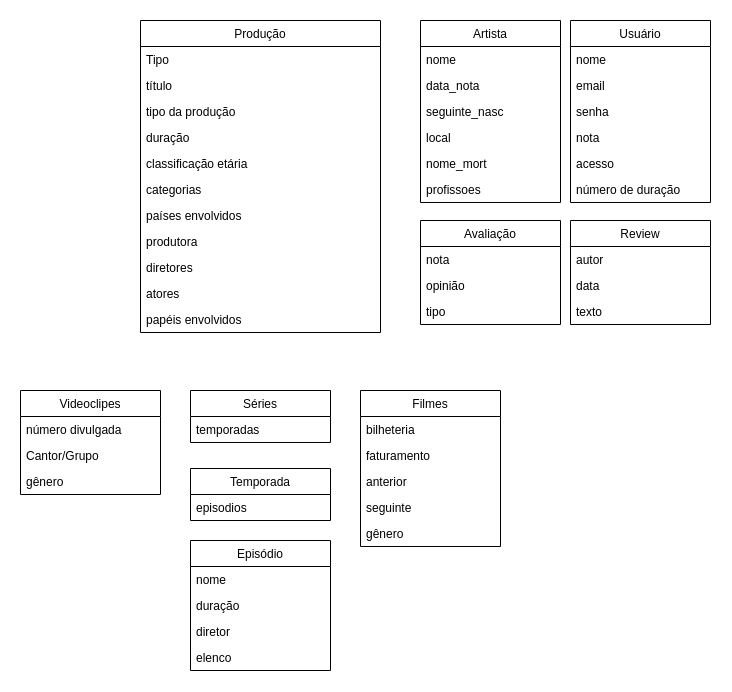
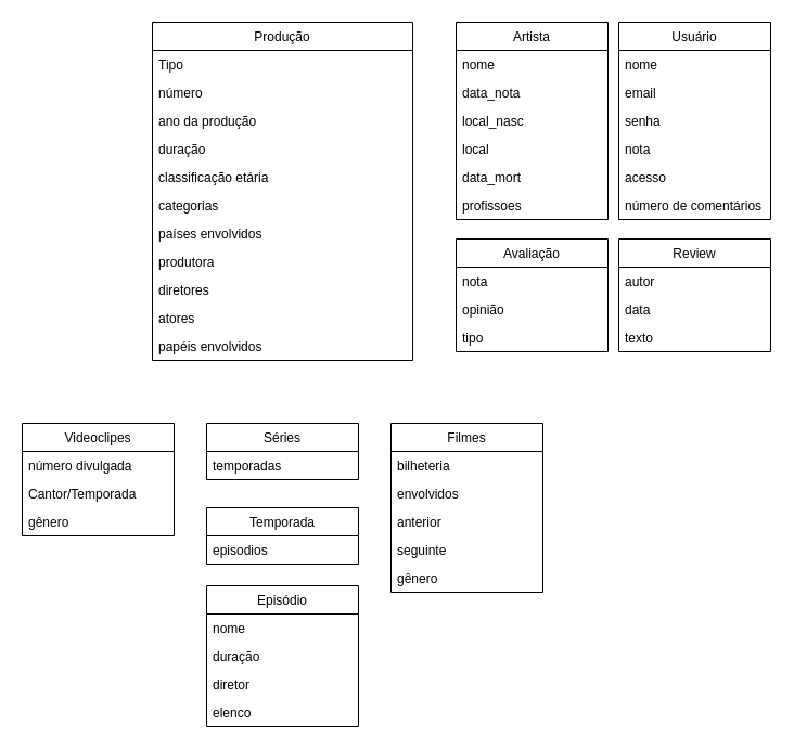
  <mxCell id="0" />
  <mxCell id="1" parent="0" />
  <mxCell id="2" value="Produção" style="swimlane;fontStyle=0;childLayout=stackLayout;horizontal=1;startSize=26;fillColor=none;horizontalStack=0;resizeParent=1;resizeParentMax=0;resizeLast=0;collapsible=1;marginBottom=0;" parent="1" vertex="1"><mxGeometry x="140" y="20" width="240" height="312" as="geometry" /></mxCell>
  <mxCell id="3" value="Tipo" style="text;strokeColor=none;fillColor=none;align=left;verticalAlign=top;spacingLeft=4;spacingRight=4;overflow=hidden;rotatable=0;points=[[0,0.5],[1,0.5]];portConstraint=eastwest;" parent="2" vertex="1"><mxGeometry y="26" width="240" height="26" as="geometry" /></mxCell>
- <mxCell id="4" value="título" style="text;strokeColor=none;fillColor=none;align=left;verticalAlign=top;spacingLeft=4;spacingRight=4;overflow=hidden;rotatable=0;points=[[0,0.5],[1,0.5]];portConstraint=eastwest;" parent="2" vertex="1"><mxGeometry y="52" width="240" height="26" as="geometry" /></mxCell>
- <mxCell id="5" value="tipo da produção" style="text;strokeColor=none;fillColor=none;align=left;verticalAlign=top;spacingLeft=4;spacingRight=4;overflow=hidden;rotatable=0;points=[[0,0.5],[1,0.5]];portConstraint=eastwest;" parent="2" vertex="1"><mxGeometry y="78" width="240" height="26" as="geometry" /></mxCell>
+ <mxCell id="4" value="número" style="text;strokeColor=none;fillColor=none;align=left;verticalAlign=top;spacingLeft=4;spacingRight=4;overflow=hidden;rotatable=0;points=[[0,0.5],[1,0.5]];portConstraint=eastwest;" parent="2" vertex="1"><mxGeometry y="52" width="240" height="26" as="geometry" /></mxCell>
+ <mxCell id="5" value="ano da produção" style="text;strokeColor=none;fillColor=none;align=left;verticalAlign=top;spacingLeft=4;spacingRight=4;overflow=hidden;rotatable=0;points=[[0,0.5],[1,0.5]];portConstraint=eastwest;" parent="2" vertex="1"><mxGeometry y="78" width="240" height="26" as="geometry" /></mxCell>
  <mxCell id="6" value="duração" style="text;strokeColor=none;fillColor=none;align=left;verticalAlign=top;spacingLeft=4;spacingRight=4;overflow=hidden;rotatable=0;points=[[0,0.5],[1,0.5]];portConstraint=eastwest;" parent="2" vertex="1"><mxGeometry y="104" width="240" height="26" as="geometry" /></mxCell>
  <mxCell id="7" value="classificação etária" style="text;strokeColor=none;fillColor=none;align=left;verticalAlign=top;spacingLeft=4;spacingRight=4;overflow=hidden;rotatable=0;points=[[0,0.5],[1,0.5]];portConstraint=eastwest;" parent="2" vertex="1"><mxGeometry y="130" width="240" height="26" as="geometry" /></mxCell>
  <mxCell id="8" value="categorias" style="text;strokeColor=none;fillColor=none;align=left;verticalAlign=top;spacingLeft=4;spacingRight=4;overflow=hidden;rotatable=0;points=[[0,0.5],[1,0.5]];portConstraint=eastwest;" parent="2" vertex="1"><mxGeometry y="156" width="240" height="26" as="geometry" /></mxCell>
  <mxCell id="9" value="países   envolvidos" style="text;strokeColor=none;fillColor=none;align=left;verticalAlign=top;spacingLeft=4;spacingRight=4;overflow=hidden;rotatable=0;points=[[0,0.5],[1,0.5]];portConstraint=eastwest;" parent="2" vertex="1"><mxGeometry y="182" width="240" height="26" as="geometry" /></mxCell>
  <mxCell id="10" value="produtora" style="text;strokeColor=none;fillColor=none;align=left;verticalAlign=top;spacingLeft=4;spacingRight=4;overflow=hidden;rotatable=0;points=[[0,0.5],[1,0.5]];portConstraint=eastwest;" parent="2" vertex="1"><mxGeometry y="208" width="240" height="26" as="geometry" /></mxCell>
  <mxCell id="11" value="diretores" style="text;strokeColor=none;fillColor=none;align=left;verticalAlign=top;spacingLeft=4;spacingRight=4;overflow=hidden;rotatable=0;points=[[0,0.5],[1,0.5]];portConstraint=eastwest;" parent="2" vertex="1"><mxGeometry y="234" width="240" height="26" as="geometry" /></mxCell>
  <mxCell id="12" value="atores" style="text;strokeColor=none;fillColor=none;align=left;verticalAlign=top;spacingLeft=4;spacingRight=4;overflow=hidden;rotatable=0;points=[[0,0.5],[1,0.5]];portConstraint=eastwest;" parent="2" vertex="1"><mxGeometry y="260" width="240" height="26" as="geometry" /></mxCell>
  <mxCell id="13" value="papéis envolvidos" style="text;strokeColor=none;fillColor=none;align=left;verticalAlign=top;spacingLeft=4;spacingRight=4;overflow=hidden;rotatable=0;points=[[0,0.5],[1,0.5]];portConstraint=eastwest;" parent="2" vertex="1"><mxGeometry y="286" width="240" height="26" as="geometry" /></mxCell>
  <mxCell id="14" value="Filmes" style="swimlane;fontStyle=0;childLayout=stackLayout;horizontal=1;startSize=26;fillColor=none;horizontalStack=0;resizeParent=1;resizeParentMax=0;resizeLast=0;collapsible=1;marginBottom=0;" parent="1" vertex="1"><mxGeometry x="360" y="390" width="140" height="156" as="geometry" /></mxCell>
  <mxCell id="15" value="bilheteria " style="text;strokeColor=none;fillColor=none;align=left;verticalAlign=top;spacingLeft=4;spacingRight=4;overflow=hidden;rotatable=0;points=[[0,0.5],[1,0.5]];portConstraint=eastwest;" parent="14" vertex="1"><mxGeometry y="26" width="140" height="26" as="geometry" /></mxCell>
- <mxCell id="16" value="faturamento" style="text;strokeColor=none;fillColor=none;align=left;verticalAlign=top;spacingLeft=4;spacingRight=4;overflow=hidden;rotatable=0;points=[[0,0.5],[1,0.5]];portConstraint=eastwest;" parent="14" vertex="1"><mxGeometry y="52" width="140" height="26" as="geometry" /></mxCell>
+ <mxCell id="16" value="envolvidos" style="text;strokeColor=none;fillColor=none;align=left;verticalAlign=top;spacingLeft=4;spacingRight=4;overflow=hidden;rotatable=0;points=[[0,0.5],[1,0.5]];portConstraint=eastwest;" parent="14" vertex="1"><mxGeometry y="52" width="140" height="26" as="geometry" /></mxCell>
  <mxCell id="17" value="anterior" style="text;strokeColor=none;fillColor=none;align=left;verticalAlign=top;spacingLeft=4;spacingRight=4;overflow=hidden;rotatable=0;points=[[0,0.5],[1,0.5]];portConstraint=eastwest;" parent="14" vertex="1"><mxGeometry y="78" width="140" height="26" as="geometry" /></mxCell>
  <mxCell id="18" value="seguinte" style="text;strokeColor=none;fillColor=none;align=left;verticalAlign=top;spacingLeft=4;spacingRight=4;overflow=hidden;rotatable=0;points=[[0,0.5],[1,0.5]];portConstraint=eastwest;" parent="14" vertex="1"><mxGeometry y="104" width="140" height="26" as="geometry" /></mxCell>
  <mxCell id="19" value="gênero" style="text;strokeColor=none;fillColor=none;align=left;verticalAlign=top;spacingLeft=4;spacingRight=4;overflow=hidden;rotatable=0;points=[[0,0.5],[1,0.5]];portConstraint=eastwest;" vertex="1" parent="14"><mxGeometry y="130" width="140" height="26" as="geometry" /></mxCell>
  <mxCell id="20" value="Séries" style="swimlane;fontStyle=0;childLayout=stackLayout;horizontal=1;startSize=26;fillColor=none;horizontalStack=0;resizeParent=1;resizeParentMax=0;resizeLast=0;collapsible=1;marginBottom=0;" parent="1" vertex="1"><mxGeometry x="190" y="390" width="140" height="52" as="geometry" /></mxCell>
  <mxCell id="21" value="temporadas " style="text;strokeColor=none;fillColor=none;align=left;verticalAlign=top;spacingLeft=4;spacingRight=4;overflow=hidden;rotatable=0;points=[[0,0.5],[1,0.5]];portConstraint=eastwest;" parent="20" vertex="1"><mxGeometry y="26" width="140" height="26" as="geometry" /></mxCell>
  <mxCell id="22" value=" Videoclipes" style="swimlane;fontStyle=0;childLayout=stackLayout;horizontal=1;startSize=26;fillColor=none;horizontalStack=0;resizeParent=1;resizeParentMax=0;resizeLast=0;collapsible=1;marginBottom=0;" parent="1" vertex="1"><mxGeometry x="20" y="390" width="140" height="104" as="geometry" /></mxCell>
  <mxCell id="23" value=" número divulgada" style="text;strokeColor=none;fillColor=none;align=left;verticalAlign=top;spacingLeft=4;spacingRight=4;overflow=hidden;rotatable=0;points=[[0,0.5],[1,0.5]];portConstraint=eastwest;" parent="22" vertex="1"><mxGeometry y="26" width="140" height="26" as="geometry" /></mxCell>
- <mxCell id="24" value="Cantor/Grupo" style="text;strokeColor=none;fillColor=none;align=left;verticalAlign=top;spacingLeft=4;spacingRight=4;overflow=hidden;rotatable=0;points=[[0,0.5],[1,0.5]];portConstraint=eastwest;" parent="22" vertex="1"><mxGeometry y="52" width="140" height="26" as="geometry" /></mxCell>
+ <mxCell id="24" value="Cantor/Temporada" style="text;strokeColor=none;fillColor=none;align=left;verticalAlign=top;spacingLeft=4;spacingRight=4;overflow=hidden;rotatable=0;points=[[0,0.5],[1,0.5]];portConstraint=eastwest;" parent="22" vertex="1"><mxGeometry y="52" width="140" height="26" as="geometry" /></mxCell>
  <mxCell id="25" value="gênero" style="text;strokeColor=none;fillColor=none;align=left;verticalAlign=top;spacingLeft=4;spacingRight=4;overflow=hidden;rotatable=0;points=[[0,0.5],[1,0.5]];portConstraint=eastwest;" parent="22" vertex="1"><mxGeometry y="78" width="140" height="26" as="geometry" /></mxCell>
  <mxCell id="26" value="Temporada" style="swimlane;fontStyle=0;childLayout=stackLayout;horizontal=1;startSize=26;fillColor=none;horizontalStack=0;resizeParent=1;resizeParentMax=0;resizeLast=0;collapsible=1;marginBottom=0;" parent="1" vertex="1"><mxGeometry x="190" y="468" width="140" height="52" as="geometry" /></mxCell>
  <mxCell id="27" value="episodios" style="text;strokeColor=none;fillColor=none;align=left;verticalAlign=top;spacingLeft=4;spacingRight=4;overflow=hidden;rotatable=0;points=[[0,0.5],[1,0.5]];portConstraint=eastwest;" parent="26" vertex="1"><mxGeometry y="26" width="140" height="26" as="geometry" /></mxCell>
  <mxCell id="28" value="Artista" style="swimlane;fontStyle=0;childLayout=stackLayout;horizontal=1;startSize=26;fillColor=none;horizontalStack=0;resizeParent=1;resizeParentMax=0;resizeLast=0;collapsible=1;marginBottom=0;" parent="1" vertex="1"><mxGeometry x="420" y="20" width="140" height="182" as="geometry" /></mxCell>
  <mxCell id="29" value="nome" style="text;strokeColor=none;fillColor=none;align=left;verticalAlign=top;spacingLeft=4;spacingRight=4;overflow=hidden;rotatable=0;points=[[0,0.5],[1,0.5]];portConstraint=eastwest;" parent="28" vertex="1"><mxGeometry y="26" width="140" height="26" as="geometry" /></mxCell>
  <mxCell id="30" value="data_nota" style="text;strokeColor=none;fillColor=none;align=left;verticalAlign=top;spacingLeft=4;spacingRight=4;overflow=hidden;rotatable=0;points=[[0,0.5],[1,0.5]];portConstraint=eastwest;" parent="28" vertex="1"><mxGeometry y="52" width="140" height="26" as="geometry" /></mxCell>
- <mxCell id="31" value="seguinte_nasc" style="text;strokeColor=none;fillColor=none;align=left;verticalAlign=top;spacingLeft=4;spacingRight=4;overflow=hidden;rotatable=0;points=[[0,0.5],[1,0.5]];portConstraint=eastwest;" parent="28" vertex="1"><mxGeometry y="78" width="140" height="26" as="geometry" /></mxCell>
+ <mxCell id="31" value="local_nasc" style="text;strokeColor=none;fillColor=none;align=left;verticalAlign=top;spacingLeft=4;spacingRight=4;overflow=hidden;rotatable=0;points=[[0,0.5],[1,0.5]];portConstraint=eastwest;" parent="28" vertex="1"><mxGeometry y="78" width="140" height="26" as="geometry" /></mxCell>
  <mxCell id="32" value="local" style="text;strokeColor=none;fillColor=none;align=left;verticalAlign=top;spacingLeft=4;spacingRight=4;overflow=hidden;rotatable=0;points=[[0,0.5],[1,0.5]];portConstraint=eastwest;" parent="28" vertex="1"><mxGeometry y="104" width="140" height="26" as="geometry" /></mxCell>
- <mxCell id="33" value="nome_mort" style="text;strokeColor=none;fillColor=none;align=left;verticalAlign=top;spacingLeft=4;spacingRight=4;overflow=hidden;rotatable=0;points=[[0,0.5],[1,0.5]];portConstraint=eastwest;" parent="28" vertex="1"><mxGeometry y="130" width="140" height="26" as="geometry" /></mxCell>
+ <mxCell id="33" value="data_mort" style="text;strokeColor=none;fillColor=none;align=left;verticalAlign=top;spacingLeft=4;spacingRight=4;overflow=hidden;rotatable=0;points=[[0,0.5],[1,0.5]];portConstraint=eastwest;" parent="28" vertex="1"><mxGeometry y="130" width="140" height="26" as="geometry" /></mxCell>
  <mxCell id="34" value="profissoes" style="text;strokeColor=none;fillColor=none;align=left;verticalAlign=top;spacingLeft=4;spacingRight=4;overflow=hidden;rotatable=0;points=[[0,0.5],[1,0.5]];portConstraint=eastwest;" parent="28" vertex="1"><mxGeometry y="156" width="140" height="26" as="geometry" /></mxCell>
  <mxCell id="35" value="Avaliação" style="swimlane;fontStyle=0;childLayout=stackLayout;horizontal=1;startSize=26;fillColor=none;horizontalStack=0;resizeParent=1;resizeParentMax=0;resizeLast=0;collapsible=1;marginBottom=0;" vertex="1" parent="1"><mxGeometry x="420" y="220" width="140" height="104" as="geometry" /></mxCell>
  <mxCell id="36" value="nota" style="text;strokeColor=none;fillColor=none;align=left;verticalAlign=top;spacingLeft=4;spacingRight=4;overflow=hidden;rotatable=0;points=[[0,0.5],[1,0.5]];portConstraint=eastwest;" vertex="1" parent="35"><mxGeometry y="26" width="140" height="26" as="geometry" /></mxCell>
  <mxCell id="37" value="opinião" style="text;strokeColor=none;fillColor=none;align=left;verticalAlign=top;spacingLeft=4;spacingRight=4;overflow=hidden;rotatable=0;points=[[0,0.5],[1,0.5]];portConstraint=eastwest;" vertex="1" parent="35"><mxGeometry y="52" width="140" height="26" as="geometry" /></mxCell>
  <mxCell id="38" value="tipo" style="text;strokeColor=none;fillColor=none;align=left;verticalAlign=top;spacingLeft=4;spacingRight=4;overflow=hidden;rotatable=0;points=[[0,0.5],[1,0.5]];portConstraint=eastwest;" vertex="1" parent="35"><mxGeometry y="78" width="140" height="26" as="geometry" /></mxCell>
  <mxCell id="39" value="Usuário" style="swimlane;fontStyle=0;childLayout=stackLayout;horizontal=1;startSize=26;fillColor=none;horizontalStack=0;resizeParent=1;resizeParentMax=0;resizeLast=0;collapsible=1;marginBottom=0;" vertex="1" parent="1"><mxGeometry x="570" y="20" width="140" height="182" as="geometry" /></mxCell>
  <mxCell id="40" value="nome" style="text;strokeColor=none;fillColor=none;align=left;verticalAlign=top;spacingLeft=4;spacingRight=4;overflow=hidden;rotatable=0;points=[[0,0.5],[1,0.5]];portConstraint=eastwest;" vertex="1" parent="39"><mxGeometry y="26" width="140" height="26" as="geometry" /></mxCell>
  <mxCell id="41" value="email" style="text;strokeColor=none;fillColor=none;align=left;verticalAlign=top;spacingLeft=4;spacingRight=4;overflow=hidden;rotatable=0;points=[[0,0.5],[1,0.5]];portConstraint=eastwest;" vertex="1" parent="39"><mxGeometry y="52" width="140" height="26" as="geometry" /></mxCell>
  <mxCell id="42" value="senha" style="text;strokeColor=none;fillColor=none;align=left;verticalAlign=top;spacingLeft=4;spacingRight=4;overflow=hidden;rotatable=0;points=[[0,0.5],[1,0.5]];portConstraint=eastwest;" vertex="1" parent="39"><mxGeometry y="78" width="140" height="26" as="geometry" /></mxCell>
  <mxCell id="43" value="nota" style="text;strokeColor=none;fillColor=none;align=left;verticalAlign=top;spacingLeft=4;spacingRight=4;overflow=hidden;rotatable=0;points=[[0,0.5],[1,0.5]];portConstraint=eastwest;" vertex="1" parent="39"><mxGeometry y="104" width="140" height="26" as="geometry" /></mxCell>
  <mxCell id="44" value="acesso" style="text;strokeColor=none;fillColor=none;align=left;verticalAlign=top;spacingLeft=4;spacingRight=4;overflow=hidden;rotatable=0;points=[[0,0.5],[1,0.5]];portConstraint=eastwest;" vertex="1" parent="39"><mxGeometry y="130" width="140" height="26" as="geometry" /></mxCell>
- <mxCell id="45" value="número de duração" style="text;strokeColor=none;fillColor=none;align=left;verticalAlign=top;spacingLeft=4;spacingRight=4;overflow=hidden;rotatable=0;points=[[0,0.5],[1,0.5]];portConstraint=eastwest;" vertex="1" parent="39"><mxGeometry y="156" width="140" height="26" as="geometry" /></mxCell>
+ <mxCell id="45" value="número de comentários" style="text;strokeColor=none;fillColor=none;align=left;verticalAlign=top;spacingLeft=4;spacingRight=4;overflow=hidden;rotatable=0;points=[[0,0.5],[1,0.5]];portConstraint=eastwest;" vertex="1" parent="39"><mxGeometry y="156" width="140" height="26" as="geometry" /></mxCell>
  <mxCell id="46" value="Episódio" style="swimlane;fontStyle=0;childLayout=stackLayout;horizontal=1;startSize=26;fillColor=none;horizontalStack=0;resizeParent=1;resizeParentMax=0;resizeLast=0;collapsible=1;marginBottom=0;" vertex="1" parent="1"><mxGeometry x="190" y="540" width="140" height="130" as="geometry" /></mxCell>
  <mxCell id="47" value="nome" style="text;strokeColor=none;fillColor=none;align=left;verticalAlign=top;spacingLeft=4;spacingRight=4;overflow=hidden;rotatable=0;points=[[0,0.5],[1,0.5]];portConstraint=eastwest;" vertex="1" parent="46"><mxGeometry y="26" width="140" height="26" as="geometry" /></mxCell>
  <mxCell id="48" value="duração" style="text;strokeColor=none;fillColor=none;align=left;verticalAlign=top;spacingLeft=4;spacingRight=4;overflow=hidden;rotatable=0;points=[[0,0.5],[1,0.5]];portConstraint=eastwest;" vertex="1" parent="46"><mxGeometry y="52" width="140" height="26" as="geometry" /></mxCell>
  <mxCell id="49" value="diretor" style="text;strokeColor=none;fillColor=none;align=left;verticalAlign=top;spacingLeft=4;spacingRight=4;overflow=hidden;rotatable=0;points=[[0,0.5],[1,0.5]];portConstraint=eastwest;" vertex="1" parent="46"><mxGeometry y="78" width="140" height="26" as="geometry" /></mxCell>
  <mxCell id="50" value="elenco" style="text;strokeColor=none;fillColor=none;align=left;verticalAlign=top;spacingLeft=4;spacingRight=4;overflow=hidden;rotatable=0;points=[[0,0.5],[1,0.5]];portConstraint=eastwest;" vertex="1" parent="46"><mxGeometry y="104" width="140" height="26" as="geometry" /></mxCell>
  <mxCell id="51" value="Review" style="swimlane;fontStyle=0;childLayout=stackLayout;horizontal=1;startSize=26;fillColor=none;horizontalStack=0;resizeParent=1;resizeParentMax=0;resizeLast=0;collapsible=1;marginBottom=0;" vertex="1" parent="1"><mxGeometry x="570" y="220" width="140" height="104" as="geometry" /></mxCell>
  <mxCell id="52" value="autor" style="text;strokeColor=none;fillColor=none;align=left;verticalAlign=top;spacingLeft=4;spacingRight=4;overflow=hidden;rotatable=0;points=[[0,0.5],[1,0.5]];portConstraint=eastwest;" vertex="1" parent="51"><mxGeometry y="26" width="140" height="26" as="geometry" /></mxCell>
  <mxCell id="53" value="data" style="text;strokeColor=none;fillColor=none;align=left;verticalAlign=top;spacingLeft=4;spacingRight=4;overflow=hidden;rotatable=0;points=[[0,0.5],[1,0.5]];portConstraint=eastwest;" vertex="1" parent="51"><mxGeometry y="52" width="140" height="26" as="geometry" /></mxCell>
  <mxCell id="54" value="texto" style="text;strokeColor=none;fillColor=none;align=left;verticalAlign=top;spacingLeft=4;spacingRight=4;overflow=hidden;rotatable=0;points=[[0,0.5],[1,0.5]];portConstraint=eastwest;" vertex="1" parent="51"><mxGeometry y="78" width="140" height="26" as="geometry" /></mxCell>
